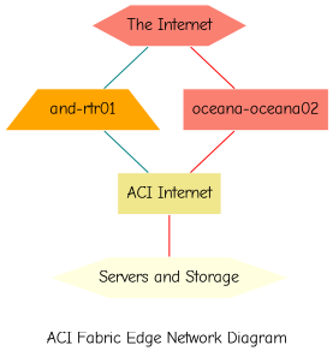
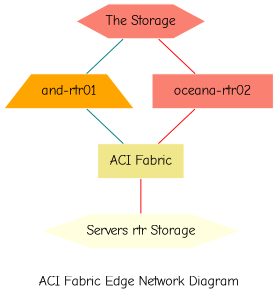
  strict graph {
    color=red
    fontname="Comic Neue"
    label="ACI Fabric Edge Network Diagram"
    splines=compound
    node [color="#ffffff" fillcolor=salmon fontname="Comic Neue" labelloc=c shape=hexagon style=filled]
    edge [color=red fontname="Comic Neue"]
-   n1 [label="The Internet"]
+   n1 [label="The Storage"]
    n2 [fillcolor=orange label="and-rtr01" shape=trapezium]
-   n3 [label="oceana-oceana02" shape=box]
-   n4 [fillcolor=khaki label="ACI Internet" shape=box]
-   n5 [fillcolor=lightyellow label="Servers and Storage"]
+   n3 [label="oceana-rtr02" shape=box]
+   n4 [fillcolor=khaki label="ACI Fabric" shape=box]
+   n5 [fillcolor=lightyellow label="Servers rtr Storage"]
    n1 -- n2 [color=teal]
    n1 -- n3
    n2 -- n4 [color=teal]
    n3 -- n4
    n4 -- n5
  }
